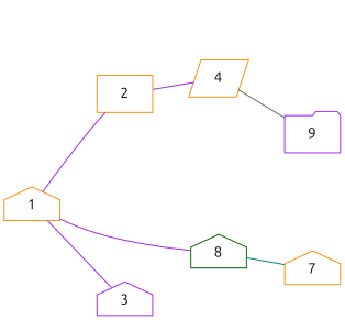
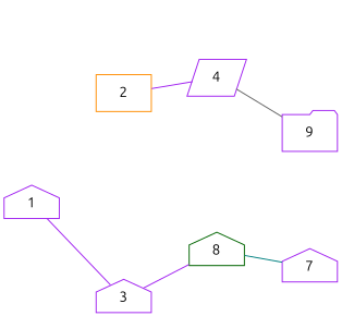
  graph {
    fontname=Ubuntu
    rankdir=LR
    node [fontname=Ubuntu shape=circle]
    edge [fontname=Ubuntu style=invisible]
-   1 [color=darkorange shape=house]
+   1 [color=purple shape=house]
    2 [color=darkorange shape=box]
    t [style=invisible]
    u [style=invisible]
    3 [color=purple shape=house]
-   4 [color=darkorange shape=parallelogram]
+   4 [color=purple shape=parallelogram]
    v [style=invisible]
    n8 [color=darkgreen label=8 shape=house]
    y [style=invisible]
    w [style=invisible]
    x [style=invisible]
    n12 [color=purple label=9 shape=folder]
    z [style=invisible]
-   7 [color=darkorange shape=house]
-   1 -- 2 [color=purple style=""]
+   7 [color=purple shape=house]
    1 -- t
    1 -- u
    1 -- 3 [color=purple style=""]
    2 -- 4 [color=purple style=""]
    2 -- v
-   1 -- n8 [color=purple style=""]
+   3 -- n8 [color=purple style=""]
    3 -- y
    4 -- w
    4 -- x
    4 -- n12 [color=gray40 style=""]
    n8 -- z
    n8 -- 7 [color=teal style=""]
  }
